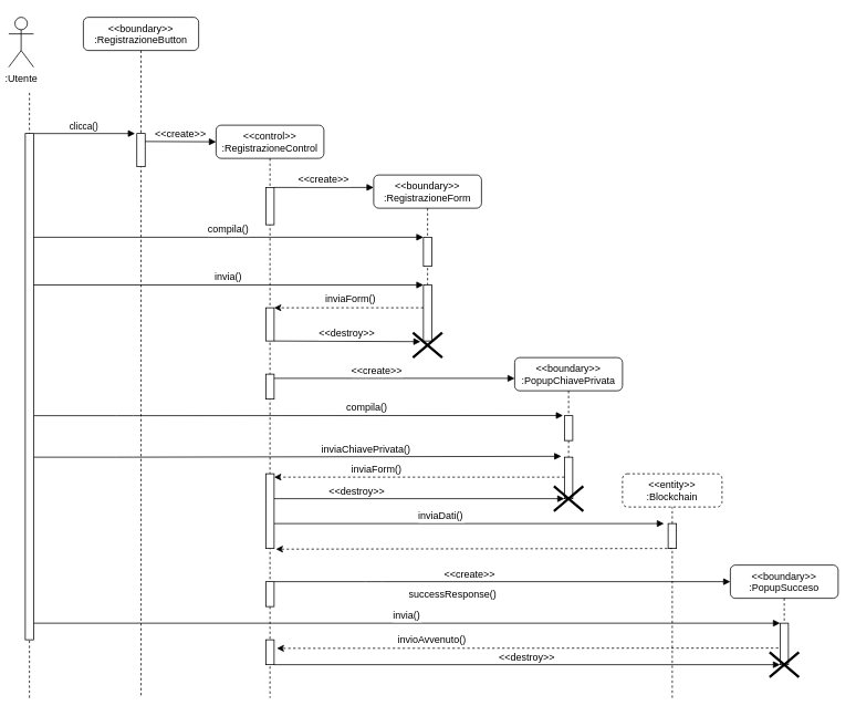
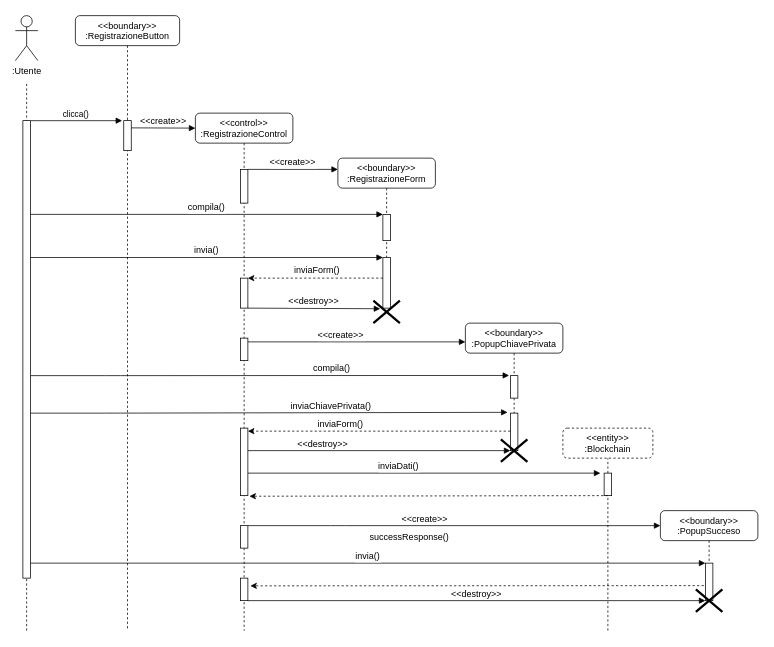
  <mxCell id="0" />
  <mxCell id="1" parent="0" />
  <mxCell id="2" value="&lt;&lt;boundary&gt;&gt;&#10;:RegistrazioneButton" style="shape=umlLifeline;perimeter=lifelinePerimeter;container=1;collapsible=0;recursiveResize=0;rounded=1;shadow=0;strokeWidth=1;fontSize=12;" parent="1" vertex="1"><mxGeometry x="100" y="20" width="139" height="820" as="geometry" /></mxCell>
  <mxCell id="3" value="" style="points=[];perimeter=orthogonalPerimeter;rounded=0;shadow=0;strokeWidth=1;" parent="2" vertex="1"><mxGeometry x="64.5" y="140" width="10" height="40" as="geometry" /></mxCell>
  <mxCell id="4" value="&lt;&lt;create&gt;&gt;" style="verticalAlign=bottom;endArrow=block;shadow=0;strokeWidth=1;fontSize=12;" parent="2" edge="1"><mxGeometry relative="1" as="geometry"><mxPoint x="74.5" y="149.66" as="sourcePoint" /><mxPoint x="160" y="150" as="targetPoint" /></mxGeometry></mxCell>
  <mxCell id="5" value="&lt;&lt;control&gt;&gt;&#10;:RegistrazioneControl" style="shape=umlLifeline;perimeter=lifelinePerimeter;container=1;collapsible=0;recursiveResize=0;rounded=1;shadow=0;strokeWidth=1;" parent="1" vertex="1"><mxGeometry x="260" y="150" width="130" height="690" as="geometry" /></mxCell>
  <mxCell id="6" value="" style="points=[];perimeter=orthogonalPerimeter;rounded=0;shadow=0;strokeWidth=1;" parent="5" vertex="1"><mxGeometry x="60" y="75" width="10" height="45" as="geometry" /></mxCell>
  <mxCell id="7" value="&lt;&lt;create&gt;&gt;" style="verticalAlign=bottom;endArrow=block;shadow=0;strokeWidth=1;fontSize=12;" parent="5" edge="1"><mxGeometry relative="1" as="geometry"><mxPoint x="70" y="75" as="sourcePoint" /><mxPoint x="190" y="75" as="targetPoint" /></mxGeometry></mxCell>
  <mxCell id="8" value="" style="points=[];perimeter=orthogonalPerimeter;rounded=0;shadow=0;strokeWidth=1;" parent="5" vertex="1"><mxGeometry x="60" y="220" width="10" height="40" as="geometry" /></mxCell>
  <mxCell id="9" value="" style="points=[];perimeter=orthogonalPerimeter;rounded=0;shadow=0;strokeWidth=1;" parent="5" vertex="1"><mxGeometry x="60" y="300" width="10" height="30" as="geometry" /></mxCell>
  <mxCell id="10" value="compila()" style="verticalAlign=bottom;endArrow=block;shadow=0;strokeWidth=1;fontSize=12;entryX=-0.169;entryY=-0.007;entryDx=0;entryDy=0;entryPerimeter=0;" edge="1" parent="5" target="37"><mxGeometry x="0.26" relative="1" as="geometry"><mxPoint x="-220" y="350" as="sourcePoint" /><mxPoint x="510" y="350" as="targetPoint" /><Array as="points"><mxPoint x="-110" y="350" /></Array><mxPoint as="offset" /></mxGeometry></mxCell>
  <mxCell id="11" value="inviaChiavePrivata()" style="verticalAlign=bottom;endArrow=block;shadow=0;strokeWidth=1;fontSize=12;entryX=-0.376;entryY=-0.021;entryDx=0;entryDy=0;entryPerimeter=0;" edge="1" parent="5" target="38"><mxGeometry x="0.26" relative="1" as="geometry"><mxPoint x="-220" y="400" as="sourcePoint" /><mxPoint x="510" y="400" as="targetPoint" /><Array as="points"><mxPoint x="-110" y="400" /></Array><mxPoint as="offset" /></mxGeometry></mxCell>
  <mxCell id="12" value="" style="points=[];perimeter=orthogonalPerimeter;rounded=0;shadow=0;strokeWidth=1;" vertex="1" parent="5"><mxGeometry x="60" y="420" width="10" height="90" as="geometry" /></mxCell>
  <mxCell id="13" value="" style="points=[];perimeter=orthogonalPerimeter;rounded=0;shadow=0;strokeWidth=1;" vertex="1" parent="5"><mxGeometry x="60" y="550" width="10" height="30" as="geometry" /></mxCell>
  <mxCell id="14" value="invia()" style="verticalAlign=bottom;endArrow=block;shadow=0;strokeWidth=1;exitX=1;exitY=0.658;exitDx=0;exitDy=0;exitPerimeter=0;fontSize=12;" edge="1" parent="5"><mxGeometry relative="1" as="geometry"><mxPoint x="-220" y="600.02" as="sourcePoint" /><mxPoint x="680" y="600" as="targetPoint" /></mxGeometry></mxCell>
  <mxCell id="15" value="" style="points=[];perimeter=orthogonalPerimeter;rounded=0;shadow=0;strokeWidth=1;" vertex="1" parent="5"><mxGeometry x="60" y="620" width="10" height="30" as="geometry" /></mxCell>
  <mxCell id="16" value="clicca()" style="verticalAlign=bottom;endArrow=block;shadow=0;strokeWidth=1;entryX=-0.217;entryY=0.002;entryDx=0;entryDy=0;entryPerimeter=0;" parent="1" source="19" target="3" edge="1"><mxGeometry relative="1" as="geometry"><mxPoint x="450" y="150" as="sourcePoint" /><mxPoint x="170" y="160" as="targetPoint" /></mxGeometry></mxCell>
- <mxCell id="17" value=":Utente" style="shape=umlActor;verticalLabelPosition=bottom;verticalAlign=top;html=1;outlineConnect=0;" parent="1" vertex="1"><mxGeometry x="10" y="20" width="30" height="60" as="geometry" /></mxCell>
+ <mxCell id="17" value=":Utente" style="shape=umlActor;verticalLabelPosition=bottom;verticalAlign=top;html=1;outlineConnect=0;" parent="1" vertex="1"><mxGeometry x="20" y="20" width="30" height="60" as="geometry" /></mxCell>
  <mxCell id="18" value="" style="endArrow=none;dashed=1;html=1;rounded=0;" parent="1" edge="1"><mxGeometry width="50" height="50" relative="1" as="geometry"><mxPoint x="35" y="840" as="sourcePoint" /><mxPoint x="35" y="110" as="targetPoint" /></mxGeometry></mxCell>
  <mxCell id="19" value="" style="points=[];perimeter=orthogonalPerimeter;rounded=0;shadow=0;strokeWidth=1;" parent="1" vertex="1"><mxGeometry x="30" y="160" width="10" height="610" as="geometry" /></mxCell>
  <mxCell id="20" value="&lt;&lt;boundary&gt;&gt;&#10;:RegistrazioneForm" style="shape=umlLifeline;perimeter=lifelinePerimeter;container=1;collapsible=0;recursiveResize=0;rounded=1;shadow=0;strokeWidth=1;" parent="1" vertex="1"><mxGeometry x="450" y="210" width="130" height="200" as="geometry" /></mxCell>
  <mxCell id="21" value="" style="points=[];perimeter=orthogonalPerimeter;rounded=0;shadow=0;strokeWidth=1;" parent="20" vertex="1"><mxGeometry x="60" y="75" width="10" height="35" as="geometry" /></mxCell>
  <mxCell id="22" value="compila()" style="verticalAlign=bottom;endArrow=block;shadow=0;strokeWidth=1;entryX=-0.217;entryY=0.002;entryDx=0;entryDy=0;entryPerimeter=0;fontSize=12;" parent="20" source="19" edge="1"><mxGeometry relative="1" as="geometry"><mxPoint x="-390" y="80" as="sourcePoint" /><mxPoint x="60" y="75.0" as="targetPoint" /></mxGeometry></mxCell>
  <mxCell id="23" value="" style="points=[];perimeter=orthogonalPerimeter;rounded=0;shadow=0;strokeWidth=1;" parent="20" vertex="1"><mxGeometry x="60" y="132.5" width="10" height="67.5" as="geometry" /></mxCell>
  <mxCell id="24" value="invia()" style="verticalAlign=bottom;endArrow=block;shadow=0;strokeWidth=1;entryX=-0.217;entryY=0.002;entryDx=0;entryDy=0;entryPerimeter=0;exitX=1;exitY=0.658;exitDx=0;exitDy=0;exitPerimeter=0;fontSize=12;" parent="20" edge="1"><mxGeometry relative="1" as="geometry"><mxPoint x="-410" y="132.52" as="sourcePoint" /><mxPoint x="60" y="132.5" as="targetPoint" /></mxGeometry></mxCell>
  <mxCell id="25" value="" style="endArrow=classic;html=1;rounded=0;exitX=0;exitY=0.407;exitDx=0;exitDy=0;exitPerimeter=0;dashed=1;" parent="1" source="23" edge="1"><mxGeometry width="50" height="50" relative="1" as="geometry"><mxPoint x="507" y="370" as="sourcePoint" /><mxPoint x="330" y="370" as="targetPoint" /></mxGeometry></mxCell>
  <mxCell id="26" value="&lt;span style=&quot;color: rgb(0 , 0 , 0) ; font-family: &amp;#34;helvetica&amp;#34; ; font-style: normal ; font-weight: 400 ; letter-spacing: normal ; text-align: center ; text-indent: 0px ; text-transform: none ; word-spacing: 0px ; background-color: rgb(255 , 255 , 255) ; display: inline ; float: none&quot;&gt;&lt;font style=&quot;font-size: 12px&quot;&gt;inviaForm()&lt;/font&gt;&lt;/span&gt;" style="text;whiteSpace=wrap;html=1;" parent="1" vertex="1"><mxGeometry x="390" y="345" width="40" height="30" as="geometry" /></mxCell>
  <mxCell id="27" value="&lt;&lt;destroy&gt;&gt;" style="verticalAlign=bottom;endArrow=block;shadow=0;strokeWidth=1;entryX=0.26;entryY=0.361;entryDx=0;entryDy=0;entryPerimeter=0;fontSize=12;" parent="1" target="43" edge="1"><mxGeometry relative="1" as="geometry"><mxPoint x="330" y="410" as="sourcePoint" /><mxPoint x="500" y="410" as="targetPoint" /></mxGeometry></mxCell>
  <mxCell id="28" value="inviaDati()" style="verticalAlign=bottom;endArrow=block;shadow=0;strokeWidth=1;fontSize=12;" parent="1" edge="1"><mxGeometry x="-0.143" relative="1" as="geometry"><mxPoint x="330" y="630" as="sourcePoint" /><mxPoint x="800" y="630" as="targetPoint" /><Array as="points"><mxPoint x="440" y="630" /></Array><mxPoint as="offset" /></mxGeometry></mxCell>
  <mxCell id="29" value="&amp;lt;&amp;lt;entity&amp;gt;&amp;gt;&lt;br&gt;:Blockchain" style="rounded=1;whiteSpace=wrap;html=1;dashed=1;" parent="1" vertex="1"><mxGeometry x="750" y="570" width="120" height="40" as="geometry" /></mxCell>
  <mxCell id="30" value="" style="endArrow=none;dashed=1;html=1;rounded=0;entryX=0.5;entryY=1;entryDx=0;entryDy=0;startArrow=none;" parent="1" target="29" edge="1" source="31"><mxGeometry width="50" height="50" relative="1" as="geometry"><mxPoint x="640" y="550" as="sourcePoint" /><mxPoint x="640" y="270" as="targetPoint" /></mxGeometry></mxCell>
  <mxCell id="31" value="" style="points=[];perimeter=orthogonalPerimeter;rounded=0;shadow=0;strokeWidth=1;" vertex="1" parent="1"><mxGeometry x="805" y="630" width="10" height="30" as="geometry" /></mxCell>
  <mxCell id="32" value="" style="endArrow=none;dashed=1;html=1;rounded=0;entryX=0.5;entryY=1;entryDx=0;entryDy=0;" edge="1" parent="1" target="31"><mxGeometry width="50" height="50" relative="1" as="geometry"><mxPoint x="810" y="840" as="sourcePoint" /><mxPoint x="810" y="610" as="targetPoint" /></mxGeometry></mxCell>
  <mxCell id="33" value="" style="endArrow=classic;html=1;rounded=0;dashed=1;entryX=1.21;entryY=1.009;entryDx=0;entryDy=0;entryPerimeter=0;exitX=0.5;exitY=1;exitDx=0;exitDy=0;exitPerimeter=0;" edge="1" parent="1" source="31" target="12"><mxGeometry width="50" height="50" relative="1" as="geometry"><mxPoint x="910" y="770" as="sourcePoint" /><mxPoint x="340" y="770" as="targetPoint" /></mxGeometry></mxCell>
  <mxCell id="34" value="successResponse()" style="text;html=1;align=center;verticalAlign=middle;resizable=0;points=[];autosize=1;strokeColor=none;fillColor=none;" vertex="1" parent="1"><mxGeometry x="480" y="700" width="130" height="30" as="geometry" /></mxCell>
  <mxCell id="35" value="&lt;&lt;create&gt;&gt;" style="verticalAlign=bottom;endArrow=block;shadow=0;strokeWidth=1;fontSize=12;" edge="1" parent="1" source="9"><mxGeometry x="-0.143" relative="1" as="geometry"><mxPoint x="330" y="550" as="sourcePoint" /><mxPoint x="620" y="455" as="targetPoint" /><Array as="points"><mxPoint x="450" y="455" /></Array><mxPoint as="offset" /></mxGeometry></mxCell>
  <mxCell id="36" value="&lt;&lt;boundary&gt;&gt;&#10;:PopupChiavePrivata" style="shape=umlLifeline;perimeter=lifelinePerimeter;container=1;collapsible=0;recursiveResize=0;rounded=1;shadow=0;strokeWidth=1;" vertex="1" parent="1"><mxGeometry x="620" y="430" width="130" height="170" as="geometry" /></mxCell>
  <mxCell id="37" value="" style="points=[];perimeter=orthogonalPerimeter;rounded=0;shadow=0;strokeWidth=1;" vertex="1" parent="36"><mxGeometry x="60" y="70" width="10" height="30" as="geometry" /></mxCell>
  <mxCell id="38" value="" style="points=[];perimeter=orthogonalPerimeter;rounded=0;shadow=0;strokeWidth=1;" vertex="1" parent="36"><mxGeometry x="60" y="120" width="10" height="50" as="geometry" /></mxCell>
  <mxCell id="39" value="" style="shape=umlDestroy;whiteSpace=wrap;html=1;strokeWidth=3;" vertex="1" parent="36"><mxGeometry x="47.31" y="155" width="35.39" height="30" as="geometry" /></mxCell>
  <mxCell id="40" value="" style="endArrow=classic;html=1;rounded=0;dashed=1;" edge="1" parent="1"><mxGeometry width="50" height="50" relative="1" as="geometry"><mxPoint x="680" y="574" as="sourcePoint" /><mxPoint x="330" y="574" as="targetPoint" /></mxGeometry></mxCell>
  <mxCell id="41" value="inviaForm()" style="text;html=1;align=center;verticalAlign=middle;resizable=0;points=[];autosize=1;strokeColor=none;fillColor=none;" vertex="1" parent="1"><mxGeometry x="412.69" y="550" width="80" height="30" as="geometry" /></mxCell>
  <mxCell id="42" value="&lt;&lt;destroy&gt;&gt;" style="verticalAlign=bottom;endArrow=block;shadow=0;strokeWidth=1;fontSize=12;" edge="1" parent="1"><mxGeometry x="-0.429" relative="1" as="geometry"><mxPoint x="330" y="600" as="sourcePoint" /><mxPoint x="680" y="600" as="targetPoint" /><mxPoint as="offset" /></mxGeometry></mxCell>
  <mxCell id="43" value="" style="shape=umlDestroy;whiteSpace=wrap;html=1;strokeWidth=3;" parent="1" vertex="1"><mxGeometry x="497.3" y="400" width="35.39" height="30" as="geometry" /></mxCell>
  <mxCell id="44" value="&lt;&lt;create&gt;&gt;" style="verticalAlign=bottom;endArrow=block;shadow=0;strokeWidth=1;fontSize=12;" edge="1" parent="1"><mxGeometry x="-0.143" relative="1" as="geometry"><mxPoint x="330" y="700" as="sourcePoint" /><mxPoint x="880" y="700" as="targetPoint" /><Array as="points"><mxPoint x="450" y="700" /></Array><mxPoint as="offset" /></mxGeometry></mxCell>
  <mxCell id="45" value="&lt;&lt;boundary&gt;&gt;&#10;:PopupSucceso" style="shape=umlLifeline;perimeter=lifelinePerimeter;container=1;collapsible=0;recursiveResize=0;rounded=1;shadow=0;strokeWidth=1;" vertex="1" parent="1"><mxGeometry x="880" y="680" width="130" height="120" as="geometry" /></mxCell>
  <mxCell id="46" value="" style="points=[];perimeter=orthogonalPerimeter;rounded=0;shadow=0;strokeWidth=1;" vertex="1" parent="45"><mxGeometry x="60" y="70" width="10" height="50" as="geometry" /></mxCell>
  <mxCell id="47" value="" style="shape=umlDestroy;whiteSpace=wrap;html=1;strokeWidth=3;" vertex="1" parent="45"><mxGeometry x="47.31" y="105" width="35.39" height="30" as="geometry" /></mxCell>
  <mxCell id="48" value="" style="endArrow=classic;html=1;rounded=0;dashed=1;exitX=0.5;exitY=1;exitDx=0;exitDy=0;exitPerimeter=0;entryX=1.333;entryY=0.344;entryDx=0;entryDy=0;entryPerimeter=0;" edge="1" parent="1" target="15"><mxGeometry width="50" height="50" relative="1" as="geometry"><mxPoint x="937.9" y="780" as="sourcePoint" /><mxPoint x="340" y="780" as="targetPoint" /></mxGeometry></mxCell>
- <mxCell id="49" value="invioAvvenuto()" style="text;html=1;align=center;verticalAlign=middle;resizable=0;points=[];autosize=1;strokeColor=none;fillColor=none;" vertex="1" parent="1"><mxGeometry x="465" y="755" width="110" height="30" as="geometry" /></mxCell>
  <mxCell id="50" value="&lt;&lt;destroy&gt;&gt;" style="verticalAlign=bottom;endArrow=block;shadow=0;strokeWidth=1;fontSize=12;" edge="1" parent="1"><mxGeometry relative="1" as="geometry"><mxPoint x="330" y="800" as="sourcePoint" /><mxPoint x="940" y="800" as="targetPoint" /></mxGeometry></mxCell>
